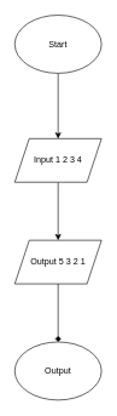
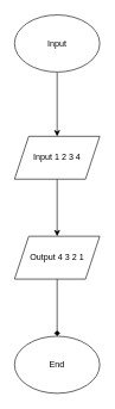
  <mxCell id="0" />
  <mxCell id="1" parent="0" />
  <mxCell id="2" value="" style="edgeStyle=orthogonalEdgeStyle;rounded=0;orthogonalLoop=1;jettySize=auto;html=1;" edge="1" parent="1" source="3" target="5"><mxGeometry relative="1" as="geometry" /></mxCell>
- <mxCell id="3" value="Start" style="ellipse;whiteSpace=wrap;html=1;" vertex="1" parent="1"><mxGeometry x="20" y="20" width="120" height="80" as="geometry" /></mxCell>
+ <mxCell id="3" value="Input" style="ellipse;whiteSpace=wrap;html=1;" vertex="1" parent="1"><mxGeometry x="20" y="20" width="120" height="80" as="geometry" /></mxCell>
  <mxCell id="4" value="" style="edgeStyle=orthogonalEdgeStyle;rounded=0;orthogonalLoop=1;jettySize=auto;html=1;" edge="1" parent="1" source="5" target="7"><mxGeometry relative="1" as="geometry" /></mxCell>
  <mxCell id="5" value="Input 1 2 3 4" style="shape=parallelogram;perimeter=parallelogramPerimeter;whiteSpace=wrap;html=1;fixedSize=1;" vertex="1" parent="1"><mxGeometry x="20" y="190" width="120" height="60" as="geometry" /></mxCell>
  <mxCell id="6" value="" style="edgeStyle=orthogonalEdgeStyle;rounded=0;orthogonalLoop=1;jettySize=auto;html=1;endArrow=diamond;" edge="1" parent="1" source="7" target="8"><mxGeometry relative="1" as="geometry" /></mxCell>
- <mxCell id="7" value="Output 5 3 2 1" style="shape=parallelogram;perimeter=parallelogramPerimeter;whiteSpace=wrap;html=1;fixedSize=1;" vertex="1" parent="1"><mxGeometry x="20" y="330" width="120" height="60" as="geometry" /></mxCell>
- <mxCell id="8" value="Output" style="ellipse;whiteSpace=wrap;html=1;" vertex="1" parent="1"><mxGeometry x="20" y="470" width="120" height="80" as="geometry" /></mxCell>
+ <mxCell id="7" value="Output 4 3 2 1" style="shape=parallelogram;perimeter=parallelogramPerimeter;whiteSpace=wrap;html=1;fixedSize=1;" vertex="1" parent="1"><mxGeometry x="20" y="330" width="120" height="60" as="geometry" /></mxCell>
+ <mxCell id="8" value="End" style="ellipse;whiteSpace=wrap;html=1;" vertex="1" parent="1"><mxGeometry x="20" y="470" width="120" height="80" as="geometry" /></mxCell>
